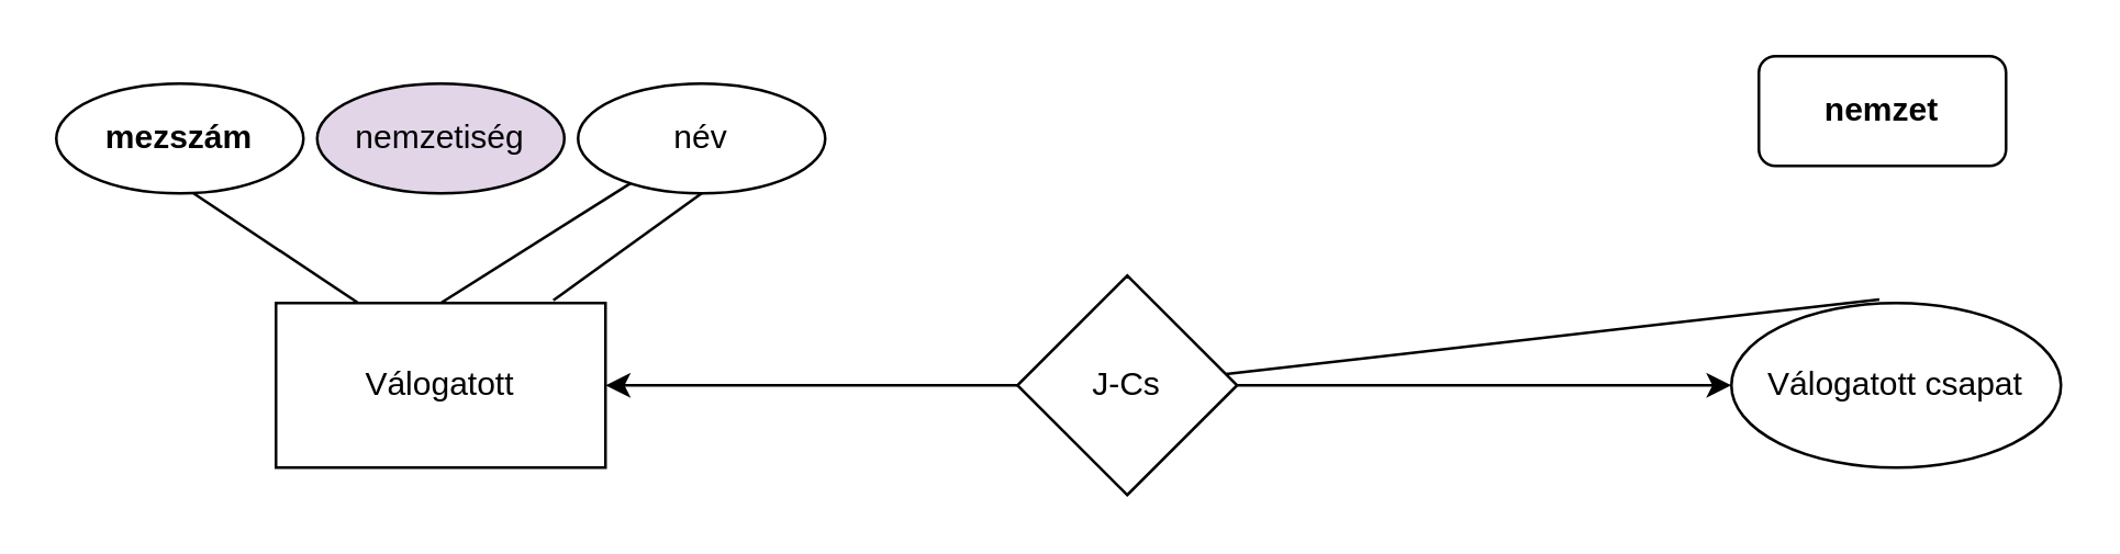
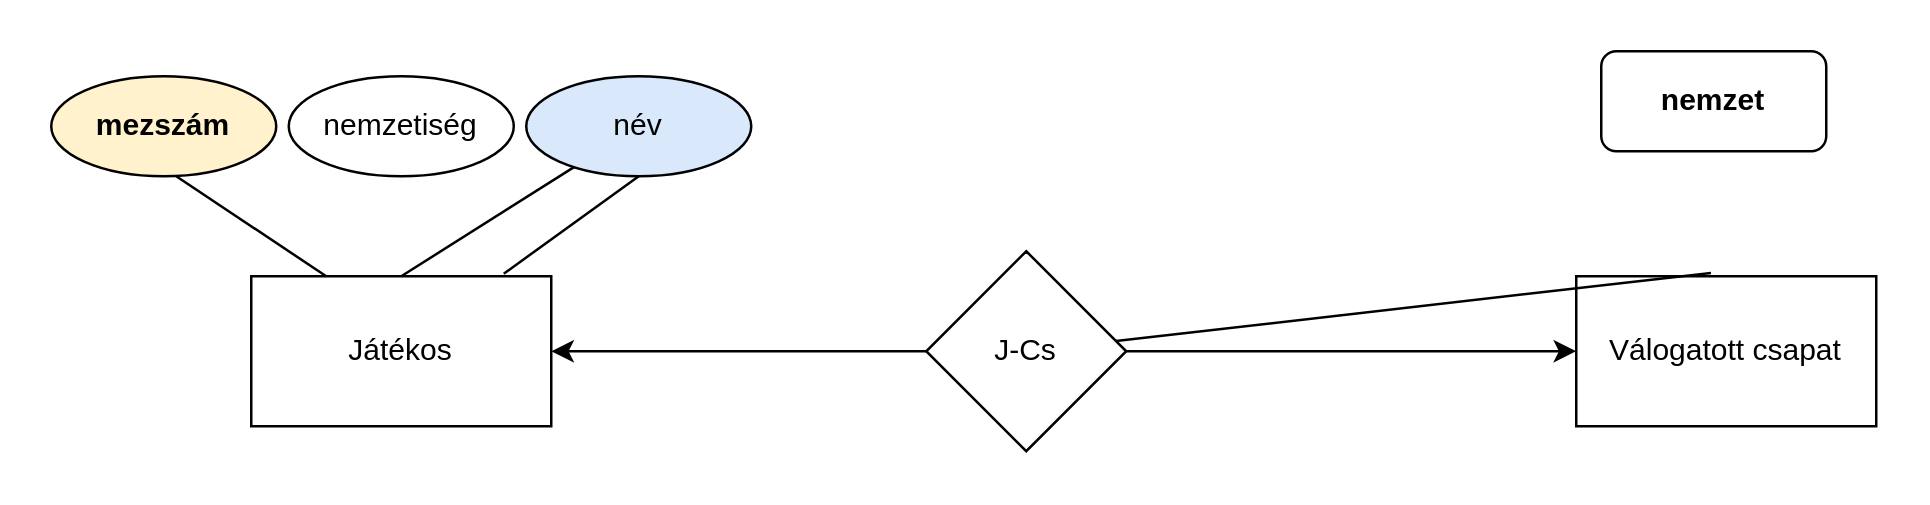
  <mxCell id="0" />
  <mxCell id="1" parent="0" />
- <mxCell id="2" value="Válogatott" style="rounded=0;whiteSpace=wrap;html=1;" vertex="1" parent="1"><mxGeometry x="100" y="110" width="120" height="60" as="geometry" /></mxCell>
- <mxCell id="3" value="Válogatott csapat" style="ellipse;whiteSpace=wrap;html=1;" vertex="1" parent="1"><mxGeometry x="630" y="110" width="120" height="60" as="geometry" /></mxCell>
+ <mxCell id="2" value="Játékos" style="rounded=0;whiteSpace=wrap;html=1;" vertex="1" parent="1"><mxGeometry x="100" y="110" width="120" height="60" as="geometry" /></mxCell>
+ <mxCell id="3" value="Válogatott csapat" style="rounded=0;whiteSpace=wrap;html=1;" vertex="1" parent="1"><mxGeometry x="630" y="110" width="120" height="60" as="geometry" /></mxCell>
  <mxCell id="4" value="J-Cs" style="rhombus;whiteSpace=wrap;html=1;" vertex="1" parent="1"><mxGeometry x="370" y="100" width="80" height="80" as="geometry" /></mxCell>
- <mxCell id="5" value="&lt;b&gt;mezszám&lt;/b&gt;" style="ellipse;whiteSpace=wrap;html=1;" vertex="1" parent="1"><mxGeometry x="20" y="30" width="90" height="40" as="geometry" /></mxCell>
- <mxCell id="6" value="nemzetiség" style="ellipse;whiteSpace=wrap;html=1;fillColor=#e1d5e7;" vertex="1" parent="1"><mxGeometry x="115" y="30" width="90" height="40" as="geometry" /></mxCell>
- <mxCell id="7" value="név" style="ellipse;whiteSpace=wrap;html=1;" vertex="1" parent="1"><mxGeometry x="210" y="30" width="90" height="40" as="geometry" /></mxCell>
+ <mxCell id="5" value="&lt;b&gt;mezszám&lt;/b&gt;" style="ellipse;whiteSpace=wrap;html=1;fillColor=#fff2cc;" vertex="1" parent="1"><mxGeometry x="20" y="30" width="90" height="40" as="geometry" /></mxCell>
+ <mxCell id="6" value="nemzetiség" style="ellipse;whiteSpace=wrap;html=1;" vertex="1" parent="1"><mxGeometry x="115" y="30" width="90" height="40" as="geometry" /></mxCell>
+ <mxCell id="7" value="név" style="ellipse;whiteSpace=wrap;html=1;fillColor=#dae8fc;" vertex="1" parent="1"><mxGeometry x="210" y="30" width="90" height="40" as="geometry" /></mxCell>
  <mxCell id="8" value="" style="endArrow=classic;html=1;rounded=0;entryX=1;entryY=0.5;entryDx=0;entryDy=0;" edge="1" parent="1" target="2"><mxGeometry width="50" height="50" relative="1" as="geometry"><mxPoint x="370" y="140" as="sourcePoint" /><mxPoint x="420" y="90" as="targetPoint" /></mxGeometry></mxCell>
  <mxCell id="9" value="" style="endArrow=classic;html=1;rounded=0;entryX=0;entryY=0.5;entryDx=0;entryDy=0;" edge="1" parent="1" target="3"><mxGeometry width="50" height="50" relative="1" as="geometry"><mxPoint x="450" y="140" as="sourcePoint" /><mxPoint x="500" y="90" as="targetPoint" /></mxGeometry></mxCell>
  <mxCell id="10" value="" style="endArrow=none;html=1;rounded=0;" edge="1" parent="1"><mxGeometry width="50" height="50" relative="1" as="geometry"><mxPoint x="201" y="109" as="sourcePoint" /><mxPoint x="255" y="70" as="targetPoint" /></mxGeometry></mxCell>
  <mxCell id="11" value="" style="endArrow=none;html=1;rounded=0;exitX=0.5;exitY=0;exitDx=0;exitDy=0;" edge="1" parent="1" source="2" target="7"><mxGeometry width="50" height="50" relative="1" as="geometry"><mxPoint x="115" y="120" as="sourcePoint" /><mxPoint x="165" y="70" as="targetPoint" /></mxGeometry></mxCell>
  <mxCell id="12" value="" style="endArrow=none;html=1;rounded=0;exitX=0.25;exitY=0;exitDx=0;exitDy=0;" edge="1" parent="1" source="2"><mxGeometry width="50" height="50" relative="1" as="geometry"><mxPoint x="20" y="120" as="sourcePoint" /><mxPoint x="70" y="70" as="targetPoint" /></mxGeometry></mxCell>
  <mxCell id="13" value="&lt;b&gt;nemzet&lt;/b&gt;" style="whiteSpace=wrap;html=1;rounded=1;" vertex="1" parent="1"><mxGeometry x="640" y="20" width="90" height="40" as="geometry" /></mxCell>
  <mxCell id="14" value="" style="endArrow=none;html=1;rounded=0;exitX=0.449;exitY=-0.022;exitDx=0;exitDy=0;exitPerimeter=0;" edge="1" parent="1" source="3" target="4"><mxGeometry width="50" height="50" relative="1" as="geometry"><mxPoint x="550" y="120" as="sourcePoint" /><mxPoint x="600" y="70" as="targetPoint" /></mxGeometry></mxCell>
